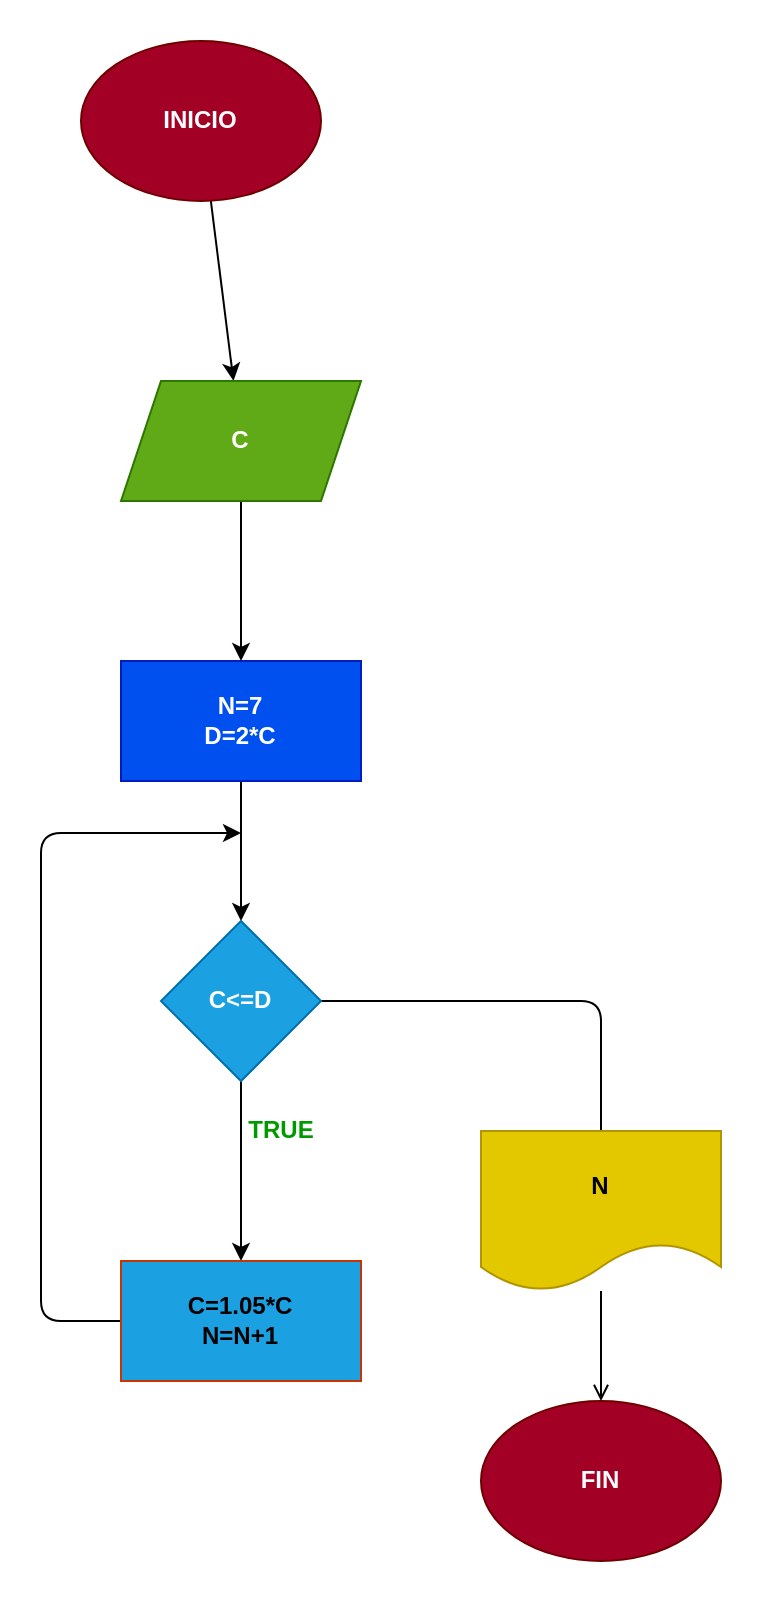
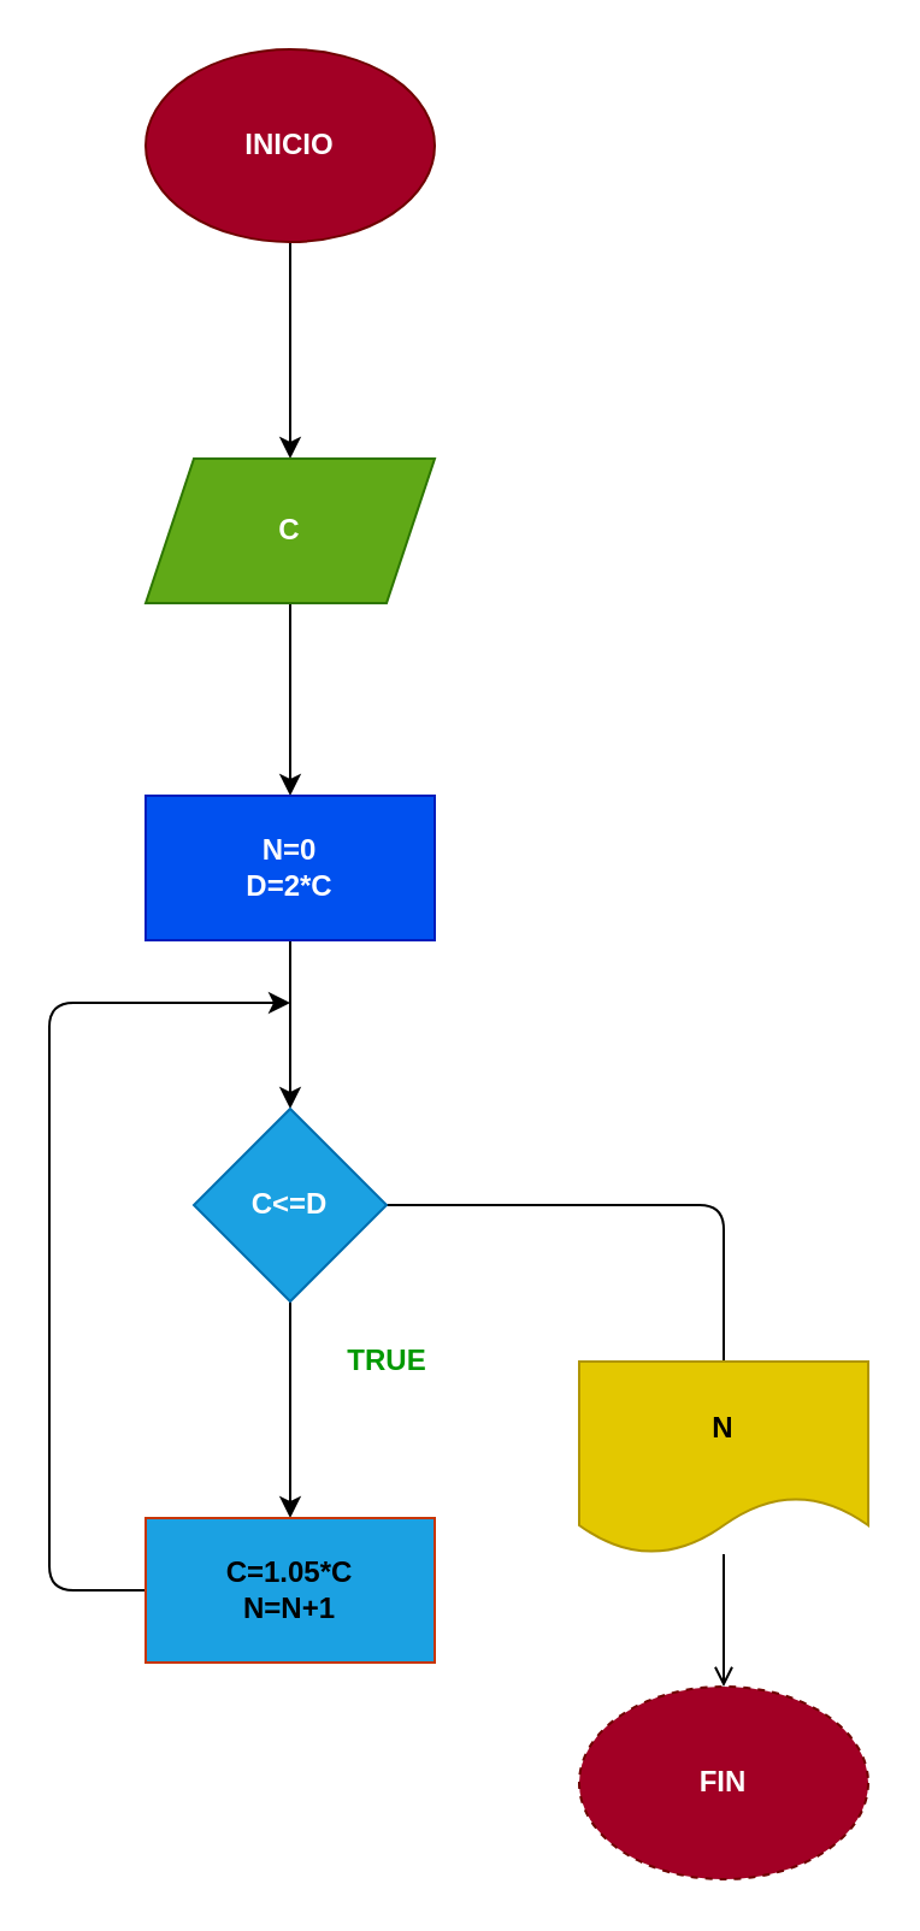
  <mxCell id="0" />
  <mxCell id="1" parent="0" />
  <mxCell id="2" value="" style="edgeStyle=none;html=1;" edge="1" parent="1" source="3" target="5"><mxGeometry relative="1" as="geometry" /></mxCell>
- <mxCell id="3" value="&lt;b&gt;INICIO&lt;/b&gt;" style="ellipse;whiteSpace=wrap;html=1;fillColor=#a20025;fontColor=#ffffff;strokeColor=#6F0000;" vertex="1" parent="1"><mxGeometry x="40" y="20" width="120" height="80" as="geometry" /></mxCell>
+ <mxCell id="3" value="&lt;b&gt;INICIO&lt;/b&gt;" style="ellipse;whiteSpace=wrap;html=1;fillColor=#a20025;fontColor=#ffffff;strokeColor=#6F0000;" vertex="1" parent="1"><mxGeometry x="60" y="20" width="120" height="80" as="geometry" /></mxCell>
  <mxCell id="4" value="" style="edgeStyle=none;html=1;" edge="1" parent="1" source="5" target="7"><mxGeometry relative="1" as="geometry" /></mxCell>
  <mxCell id="5" value="&lt;b&gt;C&lt;/b&gt;" style="shape=parallelogram;perimeter=parallelogramPerimeter;whiteSpace=wrap;html=1;fixedSize=1;fillColor=#60a917;fontColor=#ffffff;strokeColor=#2D7600;" vertex="1" parent="1"><mxGeometry x="60" y="190" width="120" height="60" as="geometry" /></mxCell>
  <mxCell id="6" value="" style="edgeStyle=none;html=1;" edge="1" parent="1" source="7" target="10"><mxGeometry relative="1" as="geometry" /></mxCell>
- <mxCell id="7" value="&lt;b&gt;N=7&lt;br&gt;D=2*C&lt;/b&gt;" style="whiteSpace=wrap;html=1;fillColor=#0050ef;fontColor=#ffffff;strokeColor=#001DBC;" vertex="1" parent="1"><mxGeometry x="60" y="330" width="120" height="60" as="geometry" /></mxCell>
+ <mxCell id="7" value="&lt;b&gt;N=0&lt;br&gt;D=2*C&lt;/b&gt;" style="whiteSpace=wrap;html=1;fillColor=#0050ef;fontColor=#ffffff;strokeColor=#001DBC;" vertex="1" parent="1"><mxGeometry x="60" y="330" width="120" height="60" as="geometry" /></mxCell>
  <mxCell id="8" value="" style="edgeStyle=none;html=1;" edge="1" parent="1" source="10" target="12"><mxGeometry relative="1" as="geometry" /></mxCell>
  <mxCell id="9" style="edgeStyle=none;html=1;entryX=0.5;entryY=0;entryDx=0;entryDy=0;endArrow=none;" edge="1" parent="1" source="10" target="14"><mxGeometry relative="1" as="geometry"><Array as="points"><mxPoint x="300" y="500" /></Array></mxGeometry></mxCell>
  <mxCell id="10" value="&lt;b&gt;C&amp;lt;=D&lt;/b&gt;" style="rhombus;whiteSpace=wrap;html=1;fillColor=#1ba1e2;fontColor=#ffffff;strokeColor=#006EAF;" vertex="1" parent="1"><mxGeometry x="80" y="460" width="80" height="80" as="geometry" /></mxCell>
  <mxCell id="11" style="edgeStyle=none;html=1;" edge="1" parent="1" source="12"><mxGeometry relative="1" as="geometry"><mxPoint x="120" y="416" as="targetPoint" /><Array as="points"><mxPoint x="20" y="660" /><mxPoint x="20" y="416" /></Array></mxGeometry></mxCell>
  <mxCell id="12" value="&lt;b&gt;C=1.05*C&lt;br&gt;N=N+1&lt;/b&gt;" style="whiteSpace=wrap;html=1;fillColor=#1ba1e2;fontColor=#000000;strokeColor=#C73500;" vertex="1" parent="1"><mxGeometry x="60" y="630" width="120" height="60" as="geometry" /></mxCell>
  <mxCell id="13" value="" style="edgeStyle=none;html=1;endArrow=open;" edge="1" parent="1" source="14" target="15"><mxGeometry relative="1" as="geometry" /></mxCell>
  <mxCell id="14" value="&lt;b&gt;N&lt;/b&gt;" style="shape=document;whiteSpace=wrap;html=1;boundedLbl=1;fillColor=#e3c800;fontColor=#000000;strokeColor=#B09500;" vertex="1" parent="1"><mxGeometry x="240" y="565" width="120" height="80" as="geometry" /></mxCell>
- <mxCell id="15" value="&lt;b&gt;FIN&lt;/b&gt;" style="ellipse;whiteSpace=wrap;html=1;fillColor=#a20025;fontColor=#ffffff;strokeColor=#6F0000;" vertex="1" parent="1"><mxGeometry x="240" y="700" width="120" height="80" as="geometry" /></mxCell>
- <mxCell id="16" value="&lt;font color=&quot;#009900&quot;&gt;&lt;b&gt;TRUE&lt;/b&gt;&lt;/font&gt;" style="text;html=1;align=center;verticalAlign=middle;resizable=0;points=[];autosize=1;strokeColor=none;fillColor=none;" vertex="1" parent="1"><mxGeometry x="110" y="550" width="60" height="30" as="geometry" /></mxCell>
+ <mxCell id="15" value="&lt;b&gt;FIN&lt;/b&gt;" style="ellipse;whiteSpace=wrap;html=1;fillColor=#a20025;fontColor=#ffffff;strokeColor=#6F0000;dashed=1;" vertex="1" parent="1"><mxGeometry x="240" y="700" width="120" height="80" as="geometry" /></mxCell>
+ <mxCell id="16" value="&lt;font color=&quot;#009900&quot;&gt;&lt;b&gt;TRUE&lt;/b&gt;&lt;/font&gt;" style="text;html=1;align=center;verticalAlign=middle;resizable=0;points=[];autosize=1;strokeColor=none;fillColor=none;" vertex="1" parent="1"><mxGeometry x="130" y="550" width="60" height="30" as="geometry" /></mxCell>
